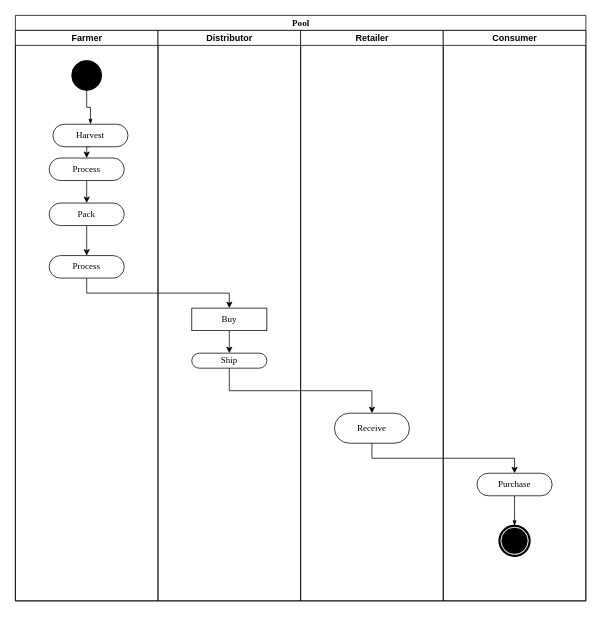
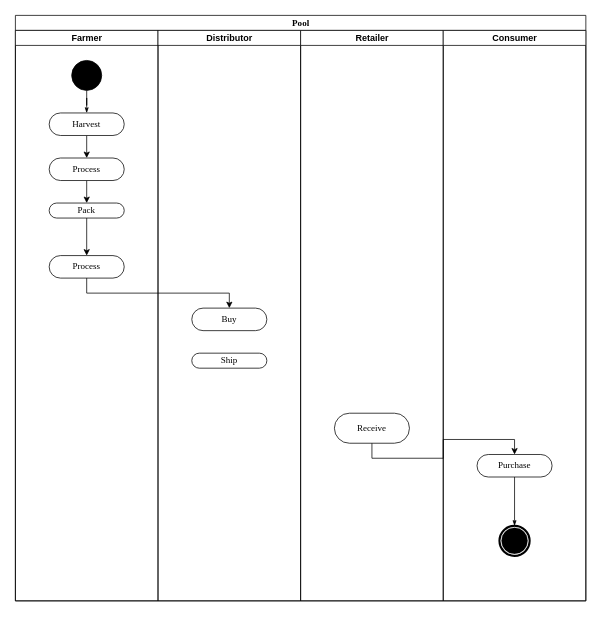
  <mxCell id="0" />
  <mxCell id="1" parent="0" />
  <mxCell id="2" value="Pool" style="swimlane;html=1;childLayout=stackLayout;startSize=20;rounded=0;shadow=0;comic=0;labelBackgroundColor=none;strokeWidth=1;fontFamily=Verdana;fontSize=12;align=center;" parent="1" vertex="1"><mxGeometry x="20" y="20" width="760" height="780" as="geometry"><mxRectangle x="40" y="20" width="60" height="20" as="alternateBounds" /></mxGeometry></mxCell>
  <mxCell id="3" value="Farmer" style="swimlane;html=1;startSize=20;" parent="2" vertex="1"><mxGeometry y="20" width="190" height="760" as="geometry" /></mxCell>
  <mxCell id="4" style="edgeStyle=orthogonalEdgeStyle;rounded=0;orthogonalLoop=1;jettySize=auto;html=1;exitX=0.5;exitY=1;exitDx=0;exitDy=0;entryX=0.5;entryY=0;entryDx=0;entryDy=0;" edge="1" parent="3" source="5" target="11"><mxGeometry relative="1" as="geometry" /></mxCell>
  <mxCell id="5" value="&lt;div&gt;Process&lt;/div&gt;" style="rounded=1;whiteSpace=wrap;html=1;shadow=0;comic=0;labelBackgroundColor=none;strokeWidth=1;fontFamily=Verdana;fontSize=12;align=center;arcSize=50;" parent="3" vertex="1"><mxGeometry x="45" y="170" width="100" height="30" as="geometry" /></mxCell>
  <mxCell id="6" value="" style="ellipse;whiteSpace=wrap;html=1;rounded=0;shadow=0;comic=0;labelBackgroundColor=none;strokeWidth=1;fillColor=#000000;fontFamily=Verdana;fontSize=12;align=center;" parent="3" vertex="1"><mxGeometry x="75" y="40" width="40" height="40" as="geometry" /></mxCell>
  <mxCell id="7" style="edgeStyle=orthogonalEdgeStyle;rounded=0;orthogonalLoop=1;jettySize=auto;html=1;exitX=0.5;exitY=1;exitDx=0;exitDy=0;entryX=0.5;entryY=0;entryDx=0;entryDy=0;" edge="1" parent="3" source="8" target="5"><mxGeometry relative="1" as="geometry" /></mxCell>
- <mxCell id="8" value="Harvest" style="rounded=1;whiteSpace=wrap;html=1;shadow=0;comic=0;labelBackgroundColor=none;strokeWidth=1;fontFamily=Verdana;fontSize=12;align=center;arcSize=50;" parent="3" vertex="1"><mxGeometry x="50" y="125" width="100" height="30" as="geometry" /></mxCell>
+ <mxCell id="8" value="Harvest" style="rounded=1;whiteSpace=wrap;html=1;shadow=0;comic=0;labelBackgroundColor=none;strokeWidth=1;fontFamily=Verdana;fontSize=12;align=center;arcSize=50;" parent="3" vertex="1"><mxGeometry x="45" y="110" width="100" height="30" as="geometry" /></mxCell>
  <mxCell id="9" style="edgeStyle=orthogonalEdgeStyle;rounded=0;html=1;labelBackgroundColor=none;startArrow=none;startFill=0;startSize=5;endArrow=classicThin;endFill=1;endSize=5;jettySize=auto;orthogonalLoop=1;strokeWidth=1;fontFamily=Verdana;fontSize=12" parent="3" source="6" target="8" edge="1"><mxGeometry relative="1" as="geometry" /></mxCell>
  <mxCell id="10" style="edgeStyle=orthogonalEdgeStyle;rounded=0;orthogonalLoop=1;jettySize=auto;html=1;exitX=0.5;exitY=1;exitDx=0;exitDy=0;entryX=0.5;entryY=0;entryDx=0;entryDy=0;" edge="1" parent="3" source="11" target="12"><mxGeometry relative="1" as="geometry" /></mxCell>
- <mxCell id="11" value="&lt;div&gt;Pack&lt;/div&gt;" style="rounded=1;whiteSpace=wrap;html=1;shadow=0;comic=0;labelBackgroundColor=none;strokeWidth=1;fontFamily=Verdana;fontSize=12;align=center;arcSize=50;" vertex="1" parent="3"><mxGeometry x="45" y="230" width="100" height="30" as="geometry" /></mxCell>
+ <mxCell id="11" value="&lt;div&gt;Pack&lt;/div&gt;" style="rounded=1;whiteSpace=wrap;html=1;shadow=0;comic=0;labelBackgroundColor=none;strokeWidth=1;fontFamily=Verdana;fontSize=12;align=center;arcSize=50;" vertex="1" parent="3"><mxGeometry x="45" y="230" width="100" height="20" as="geometry" /></mxCell>
  <mxCell id="12" value="&lt;div&gt;Process&lt;/div&gt;" style="rounded=1;whiteSpace=wrap;html=1;shadow=0;comic=0;labelBackgroundColor=none;strokeWidth=1;fontFamily=Verdana;fontSize=12;align=center;arcSize=50;" vertex="1" parent="3"><mxGeometry x="45" y="300" width="100" height="30" as="geometry" /></mxCell>
  <mxCell id="13" value="Distributor" style="swimlane;html=1;startSize=20;" parent="2" vertex="1"><mxGeometry x="190" y="20" width="190" height="760" as="geometry" /></mxCell>
- <mxCell id="14" style="edgeStyle=orthogonalEdgeStyle;rounded=0;orthogonalLoop=1;jettySize=auto;html=1;exitX=0.5;exitY=1;exitDx=0;exitDy=0;entryX=0.5;entryY=0;entryDx=0;entryDy=0;" edge="1" parent="13" source="15" target="16"><mxGeometry relative="1" as="geometry" /></mxCell>
- <mxCell id="15" value="&lt;div&gt;Buy&lt;/div&gt;" style="whiteSpace=wrap;html=1;shadow=0;comic=0;labelBackgroundColor=none;strokeWidth=1;fontFamily=Verdana;fontSize=12;align=center;arcSize=50;rounded=0;" vertex="1" parent="13"><mxGeometry x="45" y="370" width="100" height="30" as="geometry" /></mxCell>
+ <mxCell id="15" value="&lt;div&gt;Buy&lt;/div&gt;" style="rounded=1;whiteSpace=wrap;html=1;shadow=0;comic=0;labelBackgroundColor=none;strokeWidth=1;fontFamily=Verdana;fontSize=12;align=center;arcSize=50;" vertex="1" parent="13"><mxGeometry x="45" y="370" width="100" height="30" as="geometry" /></mxCell>
  <mxCell id="16" value="Ship" style="rounded=1;whiteSpace=wrap;html=1;shadow=0;comic=0;labelBackgroundColor=none;strokeWidth=1;fontFamily=Verdana;fontSize=12;align=center;arcSize=50;" vertex="1" parent="13"><mxGeometry x="45" y="430" width="100" height="20" as="geometry" /></mxCell>
  <mxCell id="17" value="Retailer" style="swimlane;html=1;startSize=20;" parent="2" vertex="1"><mxGeometry x="380" y="20" width="190" height="760" as="geometry"><mxRectangle x="500" y="20" width="30" height="970" as="alternateBounds" /></mxGeometry></mxCell>
  <mxCell id="18" value="Receive" style="rounded=1;whiteSpace=wrap;html=1;shadow=0;comic=0;labelBackgroundColor=none;strokeWidth=1;fontFamily=Verdana;fontSize=12;align=center;arcSize=50;" vertex="1" parent="17"><mxGeometry x="45" y="510" width="100" height="40" as="geometry" /></mxCell>
  <mxCell id="19" value="Consumer" style="swimlane;html=1;startSize=20;" vertex="1" parent="2"><mxGeometry x="570" y="20" width="190" height="760" as="geometry"><mxRectangle x="500" y="20" width="30" height="970" as="alternateBounds" /></mxGeometry></mxCell>
  <mxCell id="20" style="edgeStyle=none;rounded=0;html=1;labelBackgroundColor=none;startArrow=none;startFill=0;startSize=5;endArrow=classicThin;endFill=1;endSize=5;jettySize=auto;orthogonalLoop=1;strokeWidth=1;fontFamily=Verdana;fontSize=12" edge="1" parent="19" source="21" target="22"><mxGeometry relative="1" as="geometry" /></mxCell>
- <mxCell id="21" value="&lt;div&gt;Purchase&lt;/div&gt;" style="rounded=1;whiteSpace=wrap;html=1;shadow=0;comic=0;labelBackgroundColor=none;strokeWidth=1;fontFamily=Verdana;fontSize=12;align=center;arcSize=50;" vertex="1" parent="19"><mxGeometry x="45" y="590" width="100" height="30" as="geometry" /></mxCell>
+ <mxCell id="21" value="&lt;div&gt;Purchase&lt;/div&gt;" style="rounded=1;whiteSpace=wrap;html=1;shadow=0;comic=0;labelBackgroundColor=none;strokeWidth=1;fontFamily=Verdana;fontSize=12;align=center;arcSize=50;" vertex="1" parent="19"><mxGeometry x="45" y="565" width="100" height="30" as="geometry" /></mxCell>
  <mxCell id="22" value="" style="shape=mxgraph.bpmn.shape;html=1;verticalLabelPosition=bottom;labelBackgroundColor=#ffffff;verticalAlign=top;perimeter=ellipsePerimeter;outline=end;symbol=terminate;rounded=0;shadow=0;comic=0;strokeWidth=1;fontFamily=Verdana;fontSize=12;align=center;" vertex="1" parent="19"><mxGeometry x="75" y="660" width="40" height="40" as="geometry" /></mxCell>
  <mxCell id="23" style="edgeStyle=orthogonalEdgeStyle;rounded=0;orthogonalLoop=1;jettySize=auto;html=1;exitX=0.5;exitY=1;exitDx=0;exitDy=0;entryX=0.5;entryY=0;entryDx=0;entryDy=0;" edge="1" parent="2" source="12" target="15"><mxGeometry relative="1" as="geometry" /></mxCell>
  <mxCell id="24" style="edgeStyle=orthogonalEdgeStyle;rounded=0;orthogonalLoop=1;jettySize=auto;html=1;exitX=0.5;exitY=1;exitDx=0;exitDy=0;entryX=0.5;entryY=0;entryDx=0;entryDy=0;" edge="1" parent="2" source="18" target="21"><mxGeometry relative="1" as="geometry" /></mxCell>
- <mxCell id="25" style="edgeStyle=orthogonalEdgeStyle;rounded=0;orthogonalLoop=1;jettySize=auto;html=1;exitX=0.5;exitY=1;exitDx=0;exitDy=0;" edge="1" parent="2" source="16" target="18"><mxGeometry relative="1" as="geometry" /></mxCell>
